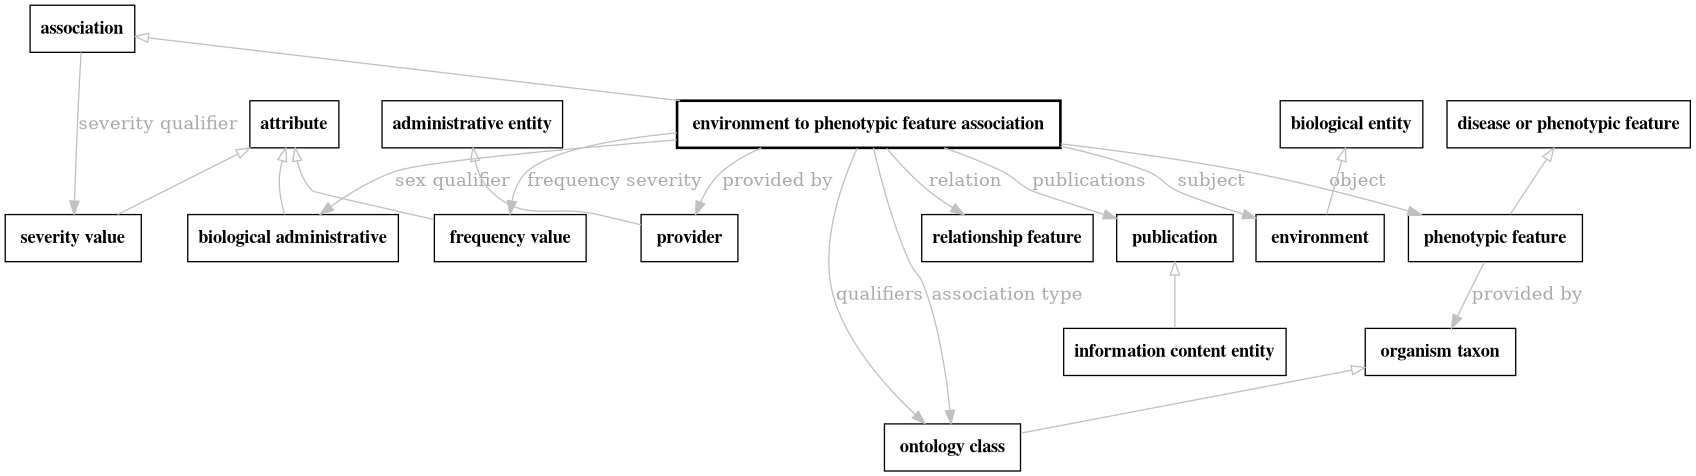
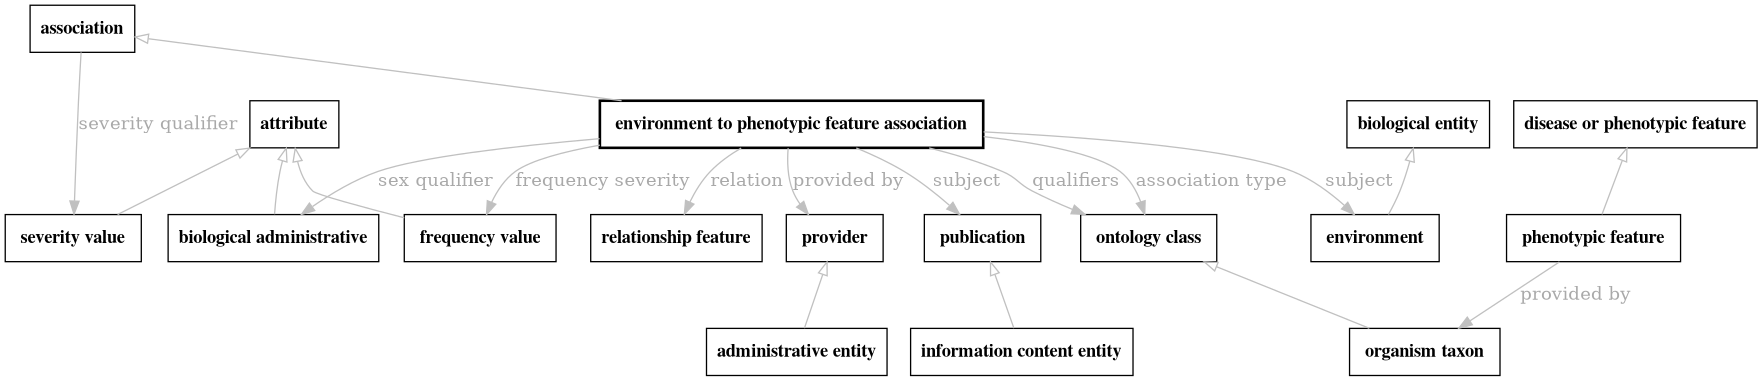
  digraph {
    fontsize=32
    penwidth=5
    node [color=black fontname="times bold" shape=rectangle style=solid]
    edge [color=gray fontcolor=darkgray]
    n1 [label=" environment to phenotypic feature association " style=bold]
    n2 [label="biological administrative"]
    n3 [label=" frequency value "]
    n4 [label=" provider "]
    n5 [label=" publication "]
    n6 [label=" ontology class "]
    n7 [label=" phenotypic feature "]
    n8 [label="relationship feature"]
    n9 [label=" environment "]
    n10 [label=" severity value "]
    "information content entity" [style=""]
    n12 [label=" organism taxon "]
    association [style=""]
    attribute [style=""]
    "administrative entity" [style=""]
    "disease or phenotypic feature" [style=""]
    "biological entity" [style=""]
    n1 -> n2 [label="sex qualifier"]
    n1 -> n3 [label="frequency severity"]
    n1 -> n4 [label="provided by"]
-   n1 -> n5 [label=publications]
+   n1 -> n5 [label=subject]
    n1 -> n6 [label=qualifiers]
    n1 -> n6 [label="association type"]
-   n1 -> n7 [label=object]
    n1 -> n8 [label=relation]
    n1 -> n9 [label=subject]
    n5 -> "information content entity" [arrowtail=onormal dir=back]
-   n12 -> n6 [arrowtail=onormal dir=back]
+   n6 -> n12 [arrowtail=onormal dir=back]
    n7 -> n12 [label="provided by"]
    association -> n1 [arrowtail=onormal dir=back]
    association -> n10 [label="severity qualifier"]
    attribute -> n2 [arrowtail=onormal dir=back]
    attribute -> n3 [arrowtail=onormal dir=back]
    attribute -> n10 [arrowtail=onormal dir=back]
-   "administrative entity" -> n4 [arrowtail=onormal dir=back]
+   n4 -> "administrative entity" [arrowtail=onormal dir=back]
    "disease or phenotypic feature" -> n7 [arrowtail=onormal dir=back]
    "biological entity" -> n9 [arrowtail=onormal dir=back]
  }
